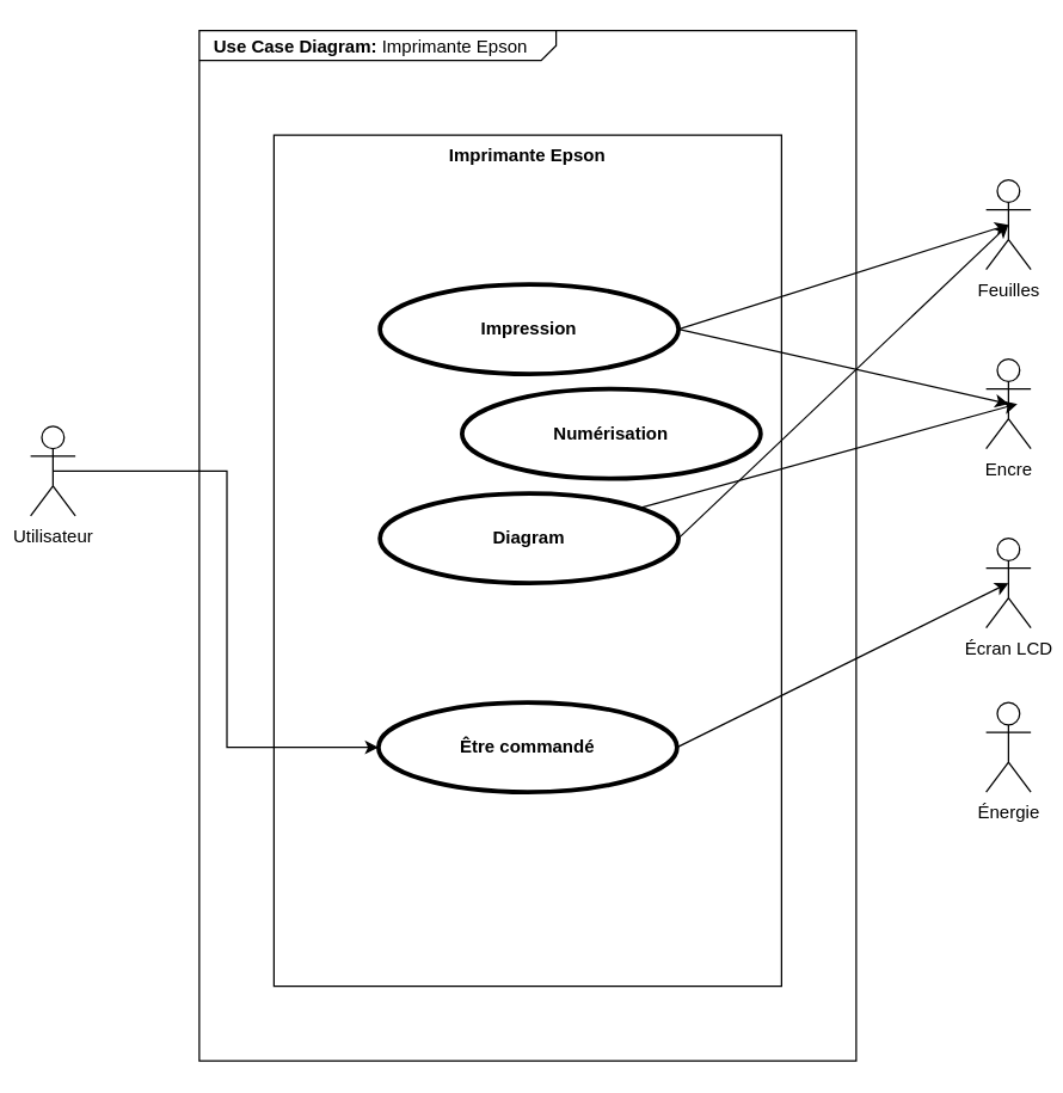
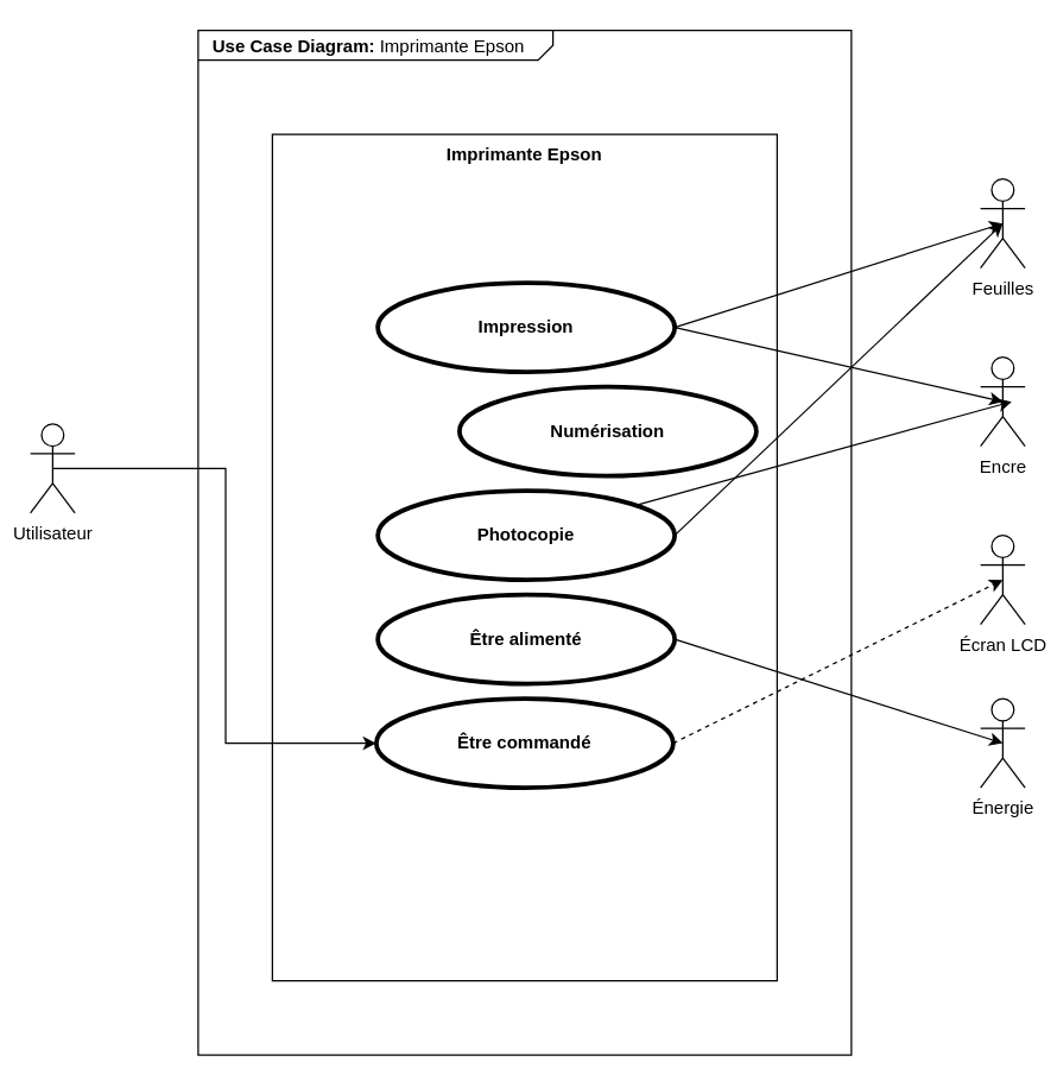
  <mxCell id="0" />
  <mxCell id="1" parent="0" />
  <mxCell id="2" value="&lt;p style=&quot;margin:0px;margin-top:4px;margin-left:10px;text-align:left;&quot;&gt;&lt;b&gt;Use Case Diagram:&lt;/b&gt;&amp;nbsp;Imprimante Epson&lt;br&gt;&lt;/p&gt;" style="html=1;shape=mxgraph.sysml.package;html=1;overflow=fill;whiteSpace=wrap;labelX=239.64;" vertex="1" parent="1"><mxGeometry x="133" y="20" width="440" height="690" as="geometry" /></mxCell>
  <mxCell id="3" value="Imprimante Epson" style="shape=rect;html=1;verticalAlign=top;fontStyle=1;whiteSpace=wrap;align=center;" vertex="1" parent="1"><mxGeometry x="183" y="90" width="340" height="570" as="geometry" /></mxCell>
  <mxCell id="4" style="rounded=0;orthogonalLoop=1;jettySize=auto;html=1;exitX=1;exitY=0.5;exitDx=0;exitDy=0;entryX=0.5;entryY=0.5;entryDx=0;entryDy=0;entryPerimeter=0;" edge="1" parent="1" source="6" target="17"><mxGeometry relative="1" as="geometry" /></mxCell>
  <mxCell id="5" style="rounded=0;orthogonalLoop=1;jettySize=auto;html=1;exitX=1;exitY=0.5;exitDx=0;exitDy=0;entryX=0.5;entryY=0.5;entryDx=0;entryDy=0;entryPerimeter=0;" edge="1" parent="1" source="6" target="20"><mxGeometry relative="1" as="geometry" /></mxCell>
  <mxCell id="6" value="Impression" style="shape=ellipse;html=1;strokeWidth=3;fontStyle=1;whiteSpace=wrap;align=center;perimeter=ellipsePerimeter;" vertex="1" parent="1"><mxGeometry x="254" y="190" width="200" height="60" as="geometry" /></mxCell>
  <mxCell id="7" value="Numérisation" style="shape=ellipse;html=1;strokeWidth=3;fontStyle=1;whiteSpace=wrap;align=center;perimeter=ellipsePerimeter;" vertex="1" parent="1"><mxGeometry x="309" y="260" width="200" height="60" as="geometry" /></mxCell>
  <mxCell id="8" style="rounded=0;orthogonalLoop=1;jettySize=auto;html=1;entryX=0.5;entryY=0.5;entryDx=0;entryDy=0;entryPerimeter=0;" edge="1" parent="1" source="10"><mxGeometry relative="1" as="geometry"><mxPoint x="460" y="360" as="sourcePoint" /><mxPoint x="681" y="270" as="targetPoint" /></mxGeometry></mxCell>
  <mxCell id="9" style="rounded=0;orthogonalLoop=1;jettySize=auto;html=1;exitX=1;exitY=0.5;exitDx=0;exitDy=0;entryX=0.5;entryY=0.5;entryDx=0;entryDy=0;entryPerimeter=0;" edge="1" parent="1" source="10" target="17"><mxGeometry relative="1" as="geometry" /></mxCell>
- <mxCell id="10" value="Diagram" style="shape=ellipse;html=1;strokeWidth=3;fontStyle=1;whiteSpace=wrap;align=center;perimeter=ellipsePerimeter;" vertex="1" parent="1"><mxGeometry x="254" y="330" width="200" height="60" as="geometry" /></mxCell>
+ <mxCell id="10" value="Photocopie" style="shape=ellipse;html=1;strokeWidth=3;fontStyle=1;whiteSpace=wrap;align=center;perimeter=ellipsePerimeter;" vertex="1" parent="1"><mxGeometry x="254" y="330" width="200" height="60" as="geometry" /></mxCell>
+ <mxCell id="11" style="rounded=0;orthogonalLoop=1;jettySize=auto;html=1;exitX=1;exitY=0.5;exitDx=0;exitDy=0;entryX=0.5;entryY=0.5;entryDx=0;entryDy=0;entryPerimeter=0;" edge="1" parent="1" source="12" target="18"><mxGeometry relative="1" as="geometry" /></mxCell>
+ <mxCell id="12" value="Être alimenté" style="shape=ellipse;html=1;strokeWidth=3;fontStyle=1;whiteSpace=wrap;align=center;perimeter=ellipsePerimeter;" vertex="1" parent="1"><mxGeometry x="254" y="400" width="200" height="60" as="geometry" /></mxCell>
  <mxCell id="13" style="edgeStyle=orthogonalEdgeStyle;rounded=0;orthogonalLoop=1;jettySize=auto;html=1;exitX=0.5;exitY=0.5;exitDx=0;exitDy=0;exitPerimeter=0;entryX=0;entryY=0.5;entryDx=0;entryDy=0;" edge="1" parent="1" source="14" target="16"><mxGeometry relative="1" as="geometry" /></mxCell>
  <mxCell id="14" value="Utilisateur" style="shape=umlActor;html=1;verticalLabelPosition=bottom;verticalAlign=top;align=center;" vertex="1" parent="1"><mxGeometry x="20" y="285" width="30" height="60" as="geometry" /></mxCell>
- <mxCell id="15" style="rounded=0;orthogonalLoop=1;jettySize=auto;html=1;exitX=1;exitY=0.5;exitDx=0;exitDy=0;entryX=0.5;entryY=0.5;entryDx=0;entryDy=0;entryPerimeter=0;" edge="1" parent="1" source="16" target="19"><mxGeometry relative="1" as="geometry" /></mxCell>
+ <mxCell id="15" style="rounded=0;orthogonalLoop=1;jettySize=auto;html=1;exitX=1;exitY=0.5;exitDx=0;exitDy=0;entryX=0.5;entryY=0.5;entryDx=0;entryDy=0;entryPerimeter=0;dashed=1;" edge="1" parent="1" source="16" target="19"><mxGeometry relative="1" as="geometry" /></mxCell>
  <mxCell id="16" value="Être commandé" style="shape=ellipse;html=1;strokeWidth=3;fontStyle=1;whiteSpace=wrap;align=center;perimeter=ellipsePerimeter;" vertex="1" parent="1"><mxGeometry x="253" y="470" width="200" height="60" as="geometry" /></mxCell>
  <mxCell id="17" value="Feuilles" style="shape=umlActor;html=1;verticalLabelPosition=bottom;verticalAlign=top;align=center;" vertex="1" parent="1"><mxGeometry x="660" y="120" width="30" height="60" as="geometry" /></mxCell>
  <mxCell id="18" value="Énergie" style="shape=umlActor;html=1;verticalLabelPosition=bottom;verticalAlign=top;align=center;" vertex="1" parent="1"><mxGeometry x="660" y="470" width="30" height="60" as="geometry" /></mxCell>
  <mxCell id="19" value="Écran LCD" style="shape=umlActor;html=1;verticalLabelPosition=bottom;verticalAlign=top;align=center;" vertex="1" parent="1"><mxGeometry x="660" y="360" width="30" height="60" as="geometry" /></mxCell>
  <mxCell id="20" value="Encre" style="shape=umlActor;html=1;verticalLabelPosition=bottom;verticalAlign=top;align=center;" vertex="1" parent="1"><mxGeometry x="660" y="240" width="30" height="60" as="geometry" /></mxCell>
